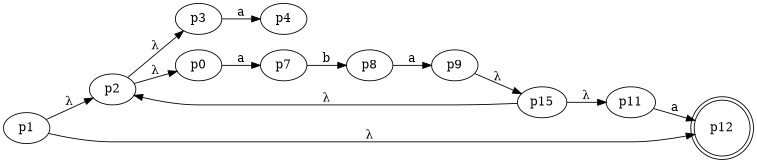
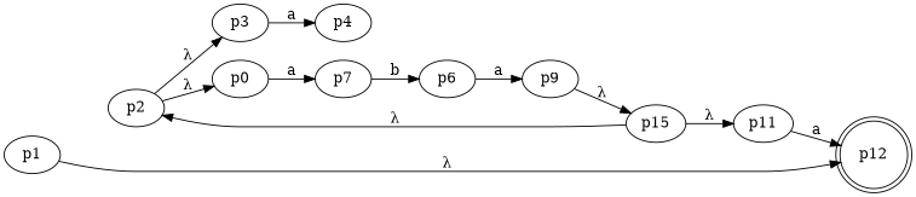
  digraph {
    rankdir=LR
    n1 [label=p1]
    n2 [label=p2]
    n3 [label=p12 shape=doublecircle]
    n4 [label=p3]
    n5 [label=p0]
    n6 [label=p11]
    n7 [label=p4]
    n8 [label=p7]
    n9 [label=p15]
-   n10 [label=p8]
+   n10 [label=p6]
    n11 [label=p9]
-   n1 -> n2 [label="λ"]
    n1 -> n3 [label="λ"]
    n2 -> n4 [label="λ"]
    n2 -> n5 [label="λ"]
    n4 -> n7 [label=a]
    n5 -> n8 [label=a]
    n6 -> n3 [label=a]
    n8 -> n10 [label=b]
    n9 -> n2 [label="λ"]
    n9 -> n6 [label="λ"]
    n10 -> n11 [label=a]
    n11 -> n9 [label="λ"]
  }
